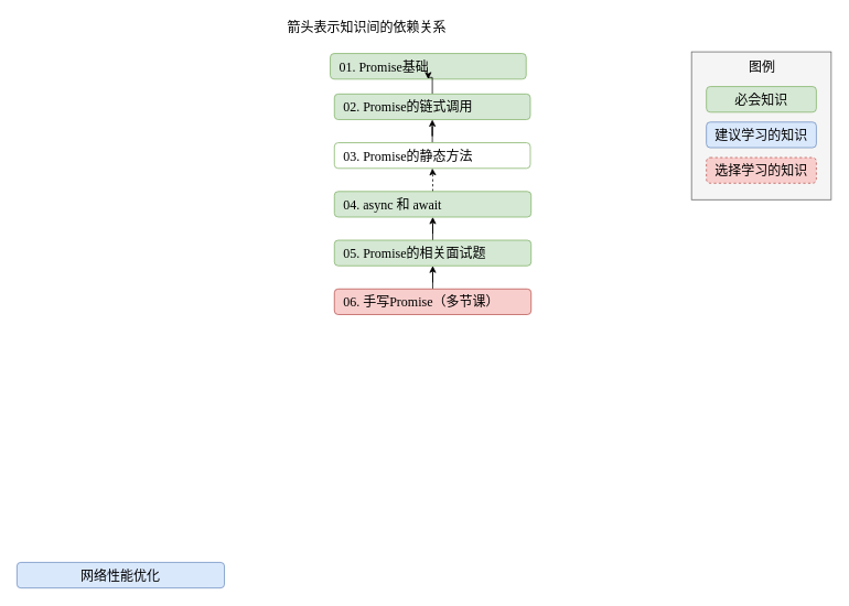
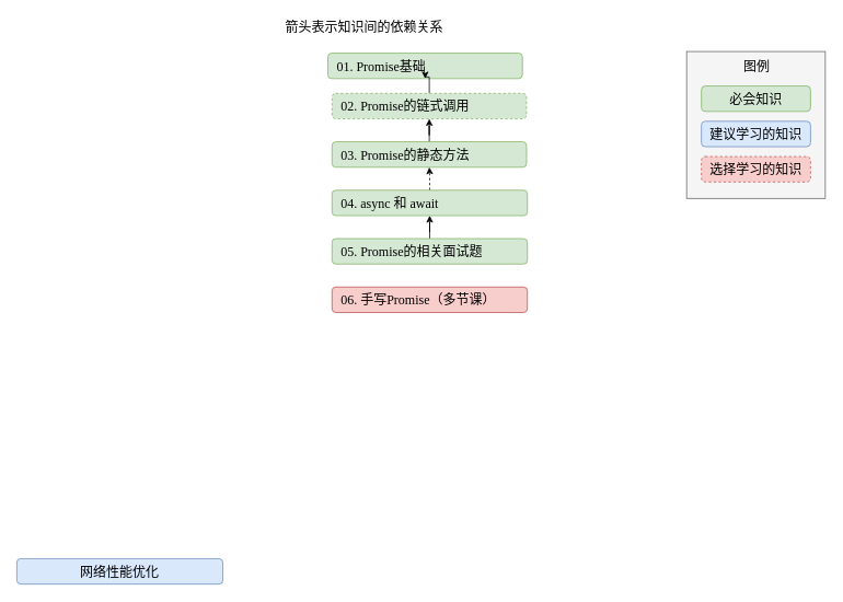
  <mxCell id="0" />
  <mxCell id="1" parent="0" />
  <mxCell id="2" value="01. Promise基础" style="rounded=1;whiteSpace=wrap;html=1;fillColor=#d5e8d4;fontSize=16;fontFamily=Roboto Mono;strokeColor=#82b366;align=left;spacingLeft=9;" parent="1" vertex="1"><mxGeometry x="399" y="64" width="237" height="31" as="geometry" /></mxCell>
  <mxCell id="3" value="网络性能优化" style="rounded=1;whiteSpace=wrap;html=1;fillColor=#dae8fc;strokeColor=#6c8ebf;fontSize=16;fontFamily=Roboto Mono;" parent="1" vertex="1"><mxGeometry x="20" y="680" width="251" height="31" as="geometry" /></mxCell>
  <mxCell id="4" style="edgeStyle=orthogonalEdgeStyle;rounded=0;orthogonalLoop=1;jettySize=auto;html=1;entryX=0.5;entryY=1;entryDx=0;entryDy=0;align=left;spacingLeft=9;" parent="1" source="5" target="2" edge="1"><mxGeometry relative="1" as="geometry" /></mxCell>
- <mxCell id="5" value="02. Promise的链式调用" style="rounded=1;whiteSpace=wrap;html=1;fillColor=#d5e8d4;fontSize=16;fontFamily=Roboto Mono;strokeColor=#82b366;align=left;spacingLeft=9;" parent="1" vertex="1"><mxGeometry x="404" y="113" width="237" height="31" as="geometry" /></mxCell>
+ <mxCell id="5" value="02. Promise的链式调用" style="rounded=1;whiteSpace=wrap;html=1;fillColor=#d5e8d4;fontSize=16;fontFamily=Roboto Mono;strokeColor=#82b366;align=left;spacingLeft=9;dashed=1;" parent="1" vertex="1"><mxGeometry x="404" y="113" width="237" height="31" as="geometry" /></mxCell>
  <mxCell id="6" style="edgeStyle=orthogonalEdgeStyle;rounded=0;orthogonalLoop=1;jettySize=auto;html=1;entryX=0.5;entryY=1;entryDx=0;entryDy=0;align=left;spacingLeft=9;" parent="1" source="7" target="5" edge="1"><mxGeometry relative="1" as="geometry" /></mxCell>
- <mxCell id="7" value="03. Promise的静态方法" style="rounded=1;whiteSpace=wrap;html=1;fillColor=#ffffff;fontSize=16;fontFamily=Roboto Mono;strokeColor=#82b366;align=left;spacingLeft=9;" parent="1" vertex="1"><mxGeometry x="404" y="172" width="237" height="31" as="geometry" /></mxCell>
+ <mxCell id="7" value="03. Promise的静态方法" style="rounded=1;whiteSpace=wrap;html=1;fillColor=#d5e8d4;fontSize=16;fontFamily=Roboto Mono;strokeColor=#82b366;align=left;spacingLeft=9;" parent="1" vertex="1"><mxGeometry x="404" y="172" width="237" height="31" as="geometry" /></mxCell>
  <mxCell id="8" style="edgeStyle=orthogonalEdgeStyle;rounded=0;orthogonalLoop=1;jettySize=auto;html=1;entryX=0.5;entryY=1;entryDx=0;entryDy=0;align=left;spacingLeft=9;dashed=1;" parent="1" source="9" target="7" edge="1"><mxGeometry relative="1" as="geometry" /></mxCell>
  <mxCell id="9" value="04. async 和 await" style="rounded=1;whiteSpace=wrap;html=1;fillColor=#d5e8d4;fontSize=16;fontFamily=Roboto Mono;strokeColor=#82b366;align=left;spacingLeft=9;" parent="1" vertex="1"><mxGeometry x="404" y="231" width="238" height="31" as="geometry" /></mxCell>
  <mxCell id="10" style="edgeStyle=orthogonalEdgeStyle;rounded=0;orthogonalLoop=1;jettySize=auto;html=1;entryX=0.5;entryY=1;entryDx=0;entryDy=0;align=left;spacingLeft=9;" parent="1" source="11" target="9" edge="1"><mxGeometry relative="1" as="geometry" /></mxCell>
  <mxCell id="11" value="05. Promise的相关面试题" style="rounded=1;whiteSpace=wrap;html=1;fillColor=#d5e8d4;fontSize=16;fontFamily=Roboto Mono;strokeColor=#82b366;align=left;spacingLeft=9;" parent="1" vertex="1"><mxGeometry x="404" y="290" width="238" height="31" as="geometry" /></mxCell>
- <mxCell id="12" style="edgeStyle=orthogonalEdgeStyle;rounded=0;orthogonalLoop=1;jettySize=auto;html=1;entryX=0.5;entryY=1;entryDx=0;entryDy=0;align=left;spacingLeft=9;" parent="1" source="13" target="11" edge="1"><mxGeometry relative="1" as="geometry" /></mxCell>
  <mxCell id="13" value="06. 手写Promise（多节课）" style="rounded=1;whiteSpace=wrap;html=1;fillColor=#f8cecc;fontSize=16;fontFamily=Roboto Mono;strokeColor=#b85450;align=left;spacingLeft=9;" parent="1" vertex="1"><mxGeometry x="404" y="349" width="238" height="31" as="geometry" /></mxCell>
  <mxCell id="14" value="" style="rounded=0;whiteSpace=wrap;html=1;fontFamily=Roboto Mono;fontSize=16;fillColor=#f5f5f5;strokeColor=#666666;fontColor=#333333;" parent="1" vertex="1"><mxGeometry x="836" y="62" width="169" height="179" as="geometry" /></mxCell>
  <mxCell id="15" value="图例" style="text;html=1;align=center;verticalAlign=middle;resizable=0;points=[];autosize=1;strokeColor=none;fontSize=16;fontFamily=Roboto Mono;" parent="1" vertex="1"><mxGeometry x="899.5" y="69" width="42" height="23" as="geometry" /></mxCell>
  <mxCell id="16" value="必会知识" style="rounded=1;whiteSpace=wrap;html=1;fillColor=#d5e8d4;strokeColor=#82b366;fontSize=16;fontFamily=Roboto Mono;" parent="1" vertex="1"><mxGeometry x="854" y="104" width="133" height="31" as="geometry" /></mxCell>
  <mxCell id="17" value="建议学习的知识" style="rounded=1;whiteSpace=wrap;html=1;fillColor=#dae8fc;strokeColor=#6c8ebf;fontSize=16;fontFamily=Roboto Mono;" parent="1" vertex="1"><mxGeometry x="854" y="147" width="133" height="31" as="geometry" /></mxCell>
  <mxCell id="18" value="选择学习的知识" style="rounded=1;whiteSpace=wrap;html=1;fillColor=#f8cecc;strokeColor=#b85450;fontSize=16;fontFamily=Roboto Mono;dashed=1;" parent="1" vertex="1"><mxGeometry x="854" y="190" width="133" height="31" as="geometry" /></mxCell>
  <mxCell id="19" value="箭头表示知识间的依赖关系" style="text;html=1;align=center;verticalAlign=middle;resizable=0;points=[];autosize=1;strokeColor=none;fontFamily=Roboto Mono;fontSize=16;" vertex="1" parent="1"><mxGeometry x="341.5" y="20" width="202" height="23" as="geometry" /></mxCell>
